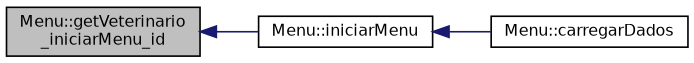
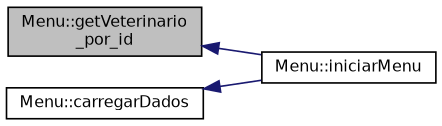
  digraph {
    rankdir=LR
    node [color=black fillcolor=white fontname=Helvetica fontsize=10 shape=record style=filled]
    edge [color=midnightblue dir=back fontname=Helvetica fontsize=10 labelfontname=Helvetica labelfontsize=10 style=solid]
-   n1 [fillcolor=grey75 fontcolor=black height=0.2 label="Menu::getVeterinario\l_iniciarMenu_id" width=0.4]
+   n1 [fillcolor=grey75 fontcolor=black height=0.2 label="Menu::getVeterinario\l_por_id" width=0.4]
    n2 [height=0.2 label="Menu::iniciarMenu" width=0.4]
    n3 [height=0.2 label="Menu::carregarDados" width=0.4]
    n1 -> n2
-   n2 -> n3
+   n3 -> n2
  }
